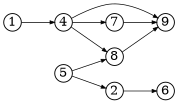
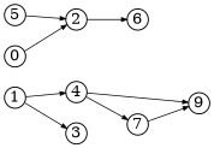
  digraph {
    rankdir=LR
    node [fixedsize=true shape=circle]
    edge [arrowsize=0.5 penwidth=0.75]
-   8 [width=.26]
    9 [width=.26]
    7 [width=.26]
    6 [width=.26]
    5 [width=.26]
    2 [width=.26]
    4 [width=.26]
+   3 [width=.26]
    1 [width=.26]
-   8 -> 9
+   0 [width=.26]
    7 -> 9
-   5 -> 8
    5 -> 2
    2 -> 6
-   4 -> 8
    4 -> 9
    4 -> 7
    1 -> 4
+   1 -> 3
+   0 -> 2
  }
